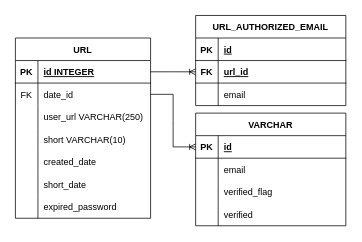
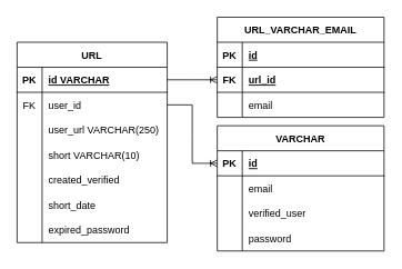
  <mxCell id="0" />
  <mxCell id="1" parent="0" />
  <mxCell id="2" value="URL" style="shape=table;startSize=30;container=1;collapsible=1;childLayout=tableLayout;fixedRows=1;rowLines=0;fontStyle=1;align=center;resizeLast=1;" parent="1" vertex="1"><mxGeometry x="20" y="50" width="180" height="240" as="geometry" /></mxCell>
  <mxCell id="3" value="" style="shape=tableRow;horizontal=0;startSize=0;swimlaneHead=0;swimlaneBody=0;fillColor=none;collapsible=0;dropTarget=0;points=[[0,0.5],[1,0.5]];portConstraint=eastwest;top=0;left=0;right=0;bottom=1;" parent="2" vertex="1"><mxGeometry y="30" width="180" height="30" as="geometry" /></mxCell>
  <mxCell id="4" value="PK" style="shape=partialRectangle;connectable=0;fillColor=none;top=0;left=0;bottom=0;right=0;fontStyle=1;overflow=hidden;" parent="3" vertex="1"><mxGeometry width="30" height="30" as="geometry"><mxRectangle width="30" height="30" as="alternateBounds" /></mxGeometry></mxCell>
- <mxCell id="5" value="id INTEGER" style="shape=partialRectangle;connectable=0;fillColor=none;top=0;left=0;bottom=0;right=0;align=left;spacingLeft=6;fontStyle=5;overflow=hidden;" parent="3" vertex="1"><mxGeometry x="30" width="150" height="30" as="geometry"><mxRectangle width="150" height="30" as="alternateBounds" /></mxGeometry></mxCell>
+ <mxCell id="5" value="id VARCHAR" style="shape=partialRectangle;connectable=0;fillColor=none;top=0;left=0;bottom=0;right=0;align=left;spacingLeft=6;fontStyle=5;overflow=hidden;" parent="3" vertex="1"><mxGeometry x="30" width="150" height="30" as="geometry"><mxRectangle width="150" height="30" as="alternateBounds" /></mxGeometry></mxCell>
  <mxCell id="6" value="" style="shape=tableRow;horizontal=0;startSize=0;swimlaneHead=0;swimlaneBody=0;fillColor=none;collapsible=0;dropTarget=0;points=[[0,0.5],[1,0.5]];portConstraint=eastwest;top=0;left=0;right=0;bottom=0;" parent="2" vertex="1"><mxGeometry y="60" width="180" height="30" as="geometry" /></mxCell>
  <mxCell id="7" value="FK" style="shape=partialRectangle;connectable=0;fillColor=none;top=0;left=0;bottom=0;right=0;fontStyle=0;overflow=hidden;" parent="6" vertex="1"><mxGeometry width="30" height="30" as="geometry"><mxRectangle width="30" height="30" as="alternateBounds" /></mxGeometry></mxCell>
- <mxCell id="8" value="date_id" style="shape=partialRectangle;connectable=0;fillColor=none;top=0;left=0;bottom=0;right=0;align=left;spacingLeft=6;fontStyle=0;overflow=hidden;" parent="6" vertex="1"><mxGeometry x="30" width="150" height="30" as="geometry"><mxRectangle width="150" height="30" as="alternateBounds" /></mxGeometry></mxCell>
+ <mxCell id="8" value="user_id" style="shape=partialRectangle;connectable=0;fillColor=none;top=0;left=0;bottom=0;right=0;align=left;spacingLeft=6;fontStyle=0;overflow=hidden;" parent="6" vertex="1"><mxGeometry x="30" width="150" height="30" as="geometry"><mxRectangle width="150" height="30" as="alternateBounds" /></mxGeometry></mxCell>
  <mxCell id="9" value="" style="shape=tableRow;horizontal=0;startSize=0;swimlaneHead=0;swimlaneBody=0;fillColor=none;collapsible=0;dropTarget=0;points=[[0,0.5],[1,0.5]];portConstraint=eastwest;top=0;left=0;right=0;bottom=0;" parent="2" vertex="1"><mxGeometry y="90" width="180" height="30" as="geometry" /></mxCell>
  <mxCell id="10" value="" style="shape=partialRectangle;connectable=0;fillColor=none;top=0;left=0;bottom=0;right=0;editable=1;overflow=hidden;" parent="9" vertex="1"><mxGeometry width="30" height="30" as="geometry"><mxRectangle width="30" height="30" as="alternateBounds" /></mxGeometry></mxCell>
  <mxCell id="11" value="user_url VARCHAR(250)" style="shape=partialRectangle;connectable=0;fillColor=none;top=0;left=0;bottom=0;right=0;align=left;spacingLeft=6;overflow=hidden;" parent="9" vertex="1"><mxGeometry x="30" width="150" height="30" as="geometry"><mxRectangle width="150" height="30" as="alternateBounds" /></mxGeometry></mxCell>
  <mxCell id="12" value="" style="shape=tableRow;horizontal=0;startSize=0;swimlaneHead=0;swimlaneBody=0;fillColor=none;collapsible=0;dropTarget=0;points=[[0,0.5],[1,0.5]];portConstraint=eastwest;top=0;left=0;right=0;bottom=0;" parent="2" vertex="1"><mxGeometry y="120" width="180" height="30" as="geometry" /></mxCell>
  <mxCell id="13" value="" style="shape=partialRectangle;connectable=0;fillColor=none;top=0;left=0;bottom=0;right=0;editable=1;overflow=hidden;" parent="12" vertex="1"><mxGeometry width="30" height="30" as="geometry"><mxRectangle width="30" height="30" as="alternateBounds" /></mxGeometry></mxCell>
  <mxCell id="14" value="short VARCHAR(10)" style="shape=partialRectangle;connectable=0;fillColor=none;top=0;left=0;bottom=0;right=0;align=left;spacingLeft=6;overflow=hidden;" parent="12" vertex="1"><mxGeometry x="30" width="150" height="30" as="geometry"><mxRectangle width="150" height="30" as="alternateBounds" /></mxGeometry></mxCell>
  <mxCell id="15" value="" style="shape=tableRow;horizontal=0;startSize=0;swimlaneHead=0;swimlaneBody=0;fillColor=none;collapsible=0;dropTarget=0;points=[[0,0.5],[1,0.5]];portConstraint=eastwest;top=0;left=0;right=0;bottom=0;" parent="2" vertex="1"><mxGeometry y="150" width="180" height="30" as="geometry" /></mxCell>
  <mxCell id="16" value="" style="shape=partialRectangle;connectable=0;fillColor=none;top=0;left=0;bottom=0;right=0;editable=1;overflow=hidden;" parent="15" vertex="1"><mxGeometry width="30" height="30" as="geometry"><mxRectangle width="30" height="30" as="alternateBounds" /></mxGeometry></mxCell>
- <mxCell id="17" value="created_date" style="shape=partialRectangle;connectable=0;fillColor=none;top=0;left=0;bottom=0;right=0;align=left;spacingLeft=6;overflow=hidden;" parent="15" vertex="1"><mxGeometry x="30" width="150" height="30" as="geometry"><mxRectangle width="150" height="30" as="alternateBounds" /></mxGeometry></mxCell>
+ <mxCell id="17" value="created_verified" style="shape=partialRectangle;connectable=0;fillColor=none;top=0;left=0;bottom=0;right=0;align=left;spacingLeft=6;overflow=hidden;" parent="15" vertex="1"><mxGeometry x="30" width="150" height="30" as="geometry"><mxRectangle width="150" height="30" as="alternateBounds" /></mxGeometry></mxCell>
  <mxCell id="18" value="" style="shape=tableRow;horizontal=0;startSize=0;swimlaneHead=0;swimlaneBody=0;fillColor=none;collapsible=0;dropTarget=0;points=[[0,0.5],[1,0.5]];portConstraint=eastwest;top=0;left=0;right=0;bottom=0;" parent="2" vertex="1"><mxGeometry y="180" width="180" height="30" as="geometry" /></mxCell>
  <mxCell id="19" value="" style="shape=partialRectangle;connectable=0;fillColor=none;top=0;left=0;bottom=0;right=0;editable=1;overflow=hidden;" parent="18" vertex="1"><mxGeometry width="30" height="30" as="geometry"><mxRectangle width="30" height="30" as="alternateBounds" /></mxGeometry></mxCell>
  <mxCell id="20" value="short_date" style="shape=partialRectangle;connectable=0;fillColor=none;top=0;left=0;bottom=0;right=0;align=left;spacingLeft=6;overflow=hidden;" parent="18" vertex="1"><mxGeometry x="30" width="150" height="30" as="geometry"><mxRectangle width="150" height="30" as="alternateBounds" /></mxGeometry></mxCell>
  <mxCell id="21" value="" style="shape=tableRow;horizontal=0;startSize=0;swimlaneHead=0;swimlaneBody=0;fillColor=none;collapsible=0;dropTarget=0;points=[[0,0.5],[1,0.5]];portConstraint=eastwest;top=0;left=0;right=0;bottom=0;" parent="2" vertex="1"><mxGeometry y="210" width="180" height="30" as="geometry" /></mxCell>
  <mxCell id="22" value="" style="shape=partialRectangle;connectable=0;fillColor=none;top=0;left=0;bottom=0;right=0;editable=1;overflow=hidden;" parent="21" vertex="1"><mxGeometry width="30" height="30" as="geometry"><mxRectangle width="30" height="30" as="alternateBounds" /></mxGeometry></mxCell>
  <mxCell id="23" value="expired_password" style="shape=partialRectangle;connectable=0;fillColor=none;top=0;left=0;bottom=0;right=0;align=left;spacingLeft=6;overflow=hidden;" parent="21" vertex="1"><mxGeometry x="30" width="150" height="30" as="geometry"><mxRectangle width="150" height="30" as="alternateBounds" /></mxGeometry></mxCell>
  <mxCell id="24" value="VARCHAR" style="shape=table;startSize=30;container=1;collapsible=1;childLayout=tableLayout;fixedRows=1;rowLines=0;fontStyle=1;align=center;resizeLast=1;" parent="1" vertex="1"><mxGeometry x="260" y="150" width="200" height="150" as="geometry" /></mxCell>
  <mxCell id="25" value="" style="shape=tableRow;horizontal=0;startSize=0;swimlaneHead=0;swimlaneBody=0;fillColor=none;collapsible=0;dropTarget=0;points=[[0,0.5],[1,0.5]];portConstraint=eastwest;top=0;left=0;right=0;bottom=1;" parent="24" vertex="1"><mxGeometry y="30" width="200" height="30" as="geometry" /></mxCell>
  <mxCell id="26" value="PK" style="shape=partialRectangle;connectable=0;fillColor=none;top=0;left=0;bottom=0;right=0;fontStyle=1;overflow=hidden;" parent="25" vertex="1"><mxGeometry width="30" height="30" as="geometry"><mxRectangle width="30" height="30" as="alternateBounds" /></mxGeometry></mxCell>
  <mxCell id="27" value="id" style="shape=partialRectangle;connectable=0;fillColor=none;top=0;left=0;bottom=0;right=0;align=left;spacingLeft=6;fontStyle=5;overflow=hidden;" parent="25" vertex="1"><mxGeometry x="30" width="170" height="30" as="geometry"><mxRectangle width="170" height="30" as="alternateBounds" /></mxGeometry></mxCell>
  <mxCell id="28" value="" style="shape=tableRow;horizontal=0;startSize=0;swimlaneHead=0;swimlaneBody=0;fillColor=none;collapsible=0;dropTarget=0;points=[[0,0.5],[1,0.5]];portConstraint=eastwest;top=0;left=0;right=0;bottom=0;" parent="24" vertex="1"><mxGeometry y="60" width="200" height="30" as="geometry" /></mxCell>
  <mxCell id="29" value="" style="shape=partialRectangle;connectable=0;fillColor=none;top=0;left=0;bottom=0;right=0;editable=1;overflow=hidden;" parent="28" vertex="1"><mxGeometry width="30" height="30" as="geometry"><mxRectangle width="30" height="30" as="alternateBounds" /></mxGeometry></mxCell>
  <mxCell id="30" value="email" style="shape=partialRectangle;connectable=0;fillColor=none;top=0;left=0;bottom=0;right=0;align=left;spacingLeft=6;overflow=hidden;" parent="28" vertex="1"><mxGeometry x="30" width="170" height="30" as="geometry"><mxRectangle width="170" height="30" as="alternateBounds" /></mxGeometry></mxCell>
  <mxCell id="31" value="" style="shape=tableRow;horizontal=0;startSize=0;swimlaneHead=0;swimlaneBody=0;fillColor=none;collapsible=0;dropTarget=0;points=[[0,0.5],[1,0.5]];portConstraint=eastwest;top=0;left=0;right=0;bottom=0;" parent="24" vertex="1"><mxGeometry y="90" width="200" height="30" as="geometry" /></mxCell>
  <mxCell id="32" value="" style="shape=partialRectangle;connectable=0;fillColor=none;top=0;left=0;bottom=0;right=0;editable=1;overflow=hidden;" parent="31" vertex="1"><mxGeometry width="30" height="30" as="geometry"><mxRectangle width="30" height="30" as="alternateBounds" /></mxGeometry></mxCell>
- <mxCell id="33" value="verified_flag" style="shape=partialRectangle;connectable=0;fillColor=none;top=0;left=0;bottom=0;right=0;align=left;spacingLeft=6;overflow=hidden;" parent="31" vertex="1"><mxGeometry x="30" width="170" height="30" as="geometry"><mxRectangle width="170" height="30" as="alternateBounds" /></mxGeometry></mxCell>
+ <mxCell id="33" value="verified_user" style="shape=partialRectangle;connectable=0;fillColor=none;top=0;left=0;bottom=0;right=0;align=left;spacingLeft=6;overflow=hidden;" parent="31" vertex="1"><mxGeometry x="30" width="170" height="30" as="geometry"><mxRectangle width="170" height="30" as="alternateBounds" /></mxGeometry></mxCell>
  <mxCell id="34" value="" style="shape=tableRow;horizontal=0;startSize=0;swimlaneHead=0;swimlaneBody=0;fillColor=none;collapsible=0;dropTarget=0;points=[[0,0.5],[1,0.5]];portConstraint=eastwest;top=0;left=0;right=0;bottom=0;" parent="24" vertex="1"><mxGeometry y="120" width="200" height="30" as="geometry" /></mxCell>
  <mxCell id="35" value="" style="shape=partialRectangle;connectable=0;fillColor=none;top=0;left=0;bottom=0;right=0;editable=1;overflow=hidden;" parent="34" vertex="1"><mxGeometry width="30" height="30" as="geometry"><mxRectangle width="30" height="30" as="alternateBounds" /></mxGeometry></mxCell>
- <mxCell id="36" value="verified" style="shape=partialRectangle;connectable=0;fillColor=none;top=0;left=0;bottom=0;right=0;align=left;spacingLeft=6;overflow=hidden;" parent="34" vertex="1"><mxGeometry x="30" width="170" height="30" as="geometry"><mxRectangle width="170" height="30" as="alternateBounds" /></mxGeometry></mxCell>
- <mxCell id="37" value="URL_AUTHORIZED_EMAIL" style="shape=table;startSize=30;container=1;collapsible=1;childLayout=tableLayout;fixedRows=1;rowLines=0;fontStyle=1;align=center;resizeLast=1;" parent="1" vertex="1"><mxGeometry x="260" y="20" width="200" height="120" as="geometry" /></mxCell>
+ <mxCell id="36" value="password" style="shape=partialRectangle;connectable=0;fillColor=none;top=0;left=0;bottom=0;right=0;align=left;spacingLeft=6;overflow=hidden;" parent="34" vertex="1"><mxGeometry x="30" width="170" height="30" as="geometry"><mxRectangle width="170" height="30" as="alternateBounds" /></mxGeometry></mxCell>
+ <mxCell id="37" value="URL_VARCHAR_EMAIL" style="shape=table;startSize=30;container=1;collapsible=1;childLayout=tableLayout;fixedRows=1;rowLines=0;fontStyle=1;align=center;resizeLast=1;" parent="1" vertex="1"><mxGeometry x="260" y="20" width="200" height="120" as="geometry" /></mxCell>
  <mxCell id="38" value="" style="shape=tableRow;horizontal=0;startSize=0;swimlaneHead=0;swimlaneBody=0;fillColor=none;collapsible=0;dropTarget=0;points=[[0,0.5],[1,0.5]];portConstraint=eastwest;top=0;left=0;right=0;bottom=1;" parent="37" vertex="1"><mxGeometry y="30" width="200" height="30" as="geometry" /></mxCell>
  <mxCell id="39" value="PK" style="shape=partialRectangle;connectable=0;fillColor=none;top=0;left=0;bottom=0;right=0;fontStyle=1;overflow=hidden;" parent="38" vertex="1"><mxGeometry width="30" height="30" as="geometry"><mxRectangle width="30" height="30" as="alternateBounds" /></mxGeometry></mxCell>
  <mxCell id="40" value="id" style="shape=partialRectangle;connectable=0;fillColor=none;top=0;left=0;bottom=0;right=0;align=left;spacingLeft=6;fontStyle=5;overflow=hidden;" parent="38" vertex="1"><mxGeometry x="30" width="170" height="30" as="geometry"><mxRectangle width="170" height="30" as="alternateBounds" /></mxGeometry></mxCell>
  <mxCell id="41" value="" style="shape=tableRow;horizontal=0;startSize=0;swimlaneHead=0;swimlaneBody=0;fillColor=none;collapsible=0;dropTarget=0;points=[[0,0.5],[1,0.5]];portConstraint=eastwest;top=0;left=0;right=0;bottom=1;" parent="37" vertex="1"><mxGeometry y="60" width="200" height="30" as="geometry" /></mxCell>
  <mxCell id="42" value="FK" style="shape=partialRectangle;connectable=0;fillColor=none;top=0;left=0;bottom=0;right=0;fontStyle=1;overflow=hidden;" parent="41" vertex="1"><mxGeometry width="30" height="30" as="geometry"><mxRectangle width="30" height="30" as="alternateBounds" /></mxGeometry></mxCell>
  <mxCell id="43" value="url_id" style="shape=partialRectangle;connectable=0;fillColor=none;top=0;left=0;bottom=0;right=0;align=left;spacingLeft=6;fontStyle=5;overflow=hidden;" parent="41" vertex="1"><mxGeometry x="30" width="170" height="30" as="geometry"><mxRectangle width="170" height="30" as="alternateBounds" /></mxGeometry></mxCell>
  <mxCell id="44" value="" style="shape=tableRow;horizontal=0;startSize=0;swimlaneHead=0;swimlaneBody=0;fillColor=none;collapsible=0;dropTarget=0;points=[[0,0.5],[1,0.5]];portConstraint=eastwest;top=0;left=0;right=0;bottom=0;" parent="37" vertex="1"><mxGeometry y="90" width="200" height="30" as="geometry" /></mxCell>
  <mxCell id="45" value="" style="shape=partialRectangle;connectable=0;fillColor=none;top=0;left=0;bottom=0;right=0;editable=1;overflow=hidden;" parent="44" vertex="1"><mxGeometry width="30" height="30" as="geometry"><mxRectangle width="30" height="30" as="alternateBounds" /></mxGeometry></mxCell>
  <mxCell id="46" value="email" style="shape=partialRectangle;connectable=0;fillColor=none;top=0;left=0;bottom=0;right=0;align=left;spacingLeft=6;overflow=hidden;" parent="44" vertex="1"><mxGeometry x="30" width="170" height="30" as="geometry"><mxRectangle width="170" height="30" as="alternateBounds" /></mxGeometry></mxCell>
  <mxCell id="47" value="" style="edgeStyle=entityRelationEdgeStyle;fontSize=12;html=1;endArrow=ERoneToMany;rounded=0;exitX=1;exitY=0.5;exitDx=0;exitDy=0;entryX=0;entryY=0.5;entryDx=0;entryDy=0;" parent="1" source="3" target="41" edge="1"><mxGeometry width="100" height="100" relative="1" as="geometry"><mxPoint x="150" y="340" as="sourcePoint" /><mxPoint x="250" y="240" as="targetPoint" /></mxGeometry></mxCell>
  <mxCell id="48" value="" style="edgeStyle=entityRelationEdgeStyle;fontSize=12;html=1;endArrow=ERoneToMany;rounded=0;exitX=1;exitY=0.5;exitDx=0;exitDy=0;entryX=0;entryY=0.5;entryDx=0;entryDy=0;" parent="1" source="6" target="25" edge="1"><mxGeometry width="100" height="100" relative="1" as="geometry"><mxPoint x="190" y="105" as="sourcePoint" /><mxPoint x="270" y="105" as="targetPoint" /></mxGeometry></mxCell>
